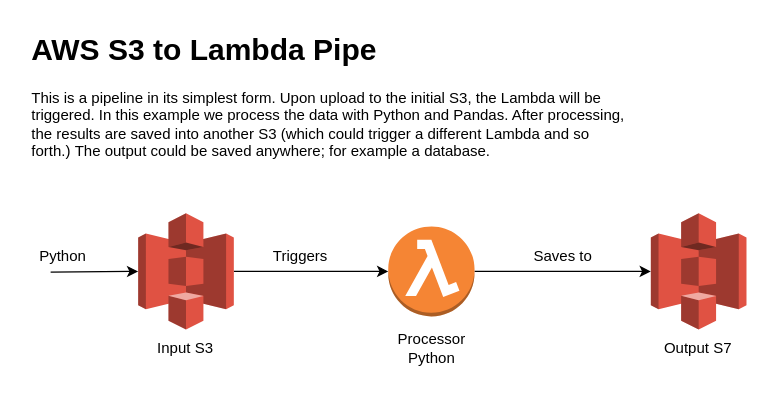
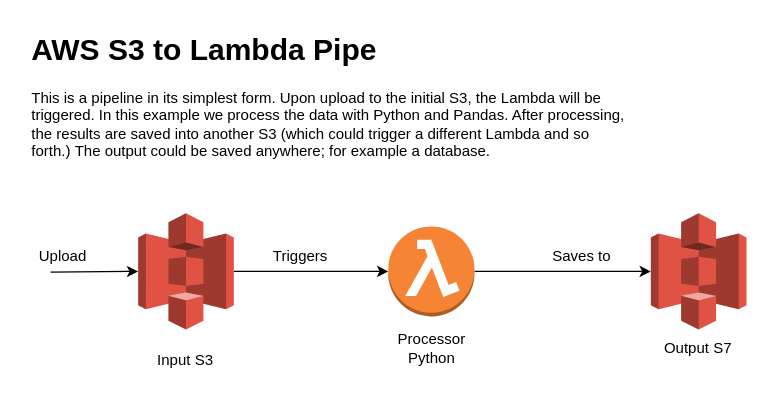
  <mxCell id="0" />
  <mxCell id="1" parent="0" />
  <mxCell id="2" style="edgeStyle=orthogonalEdgeStyle;rounded=0;orthogonalLoop=1;jettySize=auto;html=1;entryX=0;entryY=0.5;entryDx=0;entryDy=0;entryPerimeter=0;" edge="1" parent="1" source="3" target="6"><mxGeometry relative="1" as="geometry" /></mxCell>
  <mxCell id="3" value="" style="outlineConnect=0;dashed=0;verticalLabelPosition=bottom;verticalAlign=top;align=center;html=1;shape=mxgraph.aws3.s3;fillColor=#E05243;gradientColor=none;" vertex="1" parent="1"><mxGeometry x="110" y="170" width="76.5" height="93" as="geometry" /></mxCell>
  <mxCell id="4" value="" style="outlineConnect=0;dashed=0;verticalLabelPosition=bottom;verticalAlign=top;align=center;html=1;shape=mxgraph.aws3.s3;fillColor=#E05243;gradientColor=none;" vertex="1" parent="1"><mxGeometry x="520" y="170" width="76.5" height="93" as="geometry" /></mxCell>
  <mxCell id="5" style="edgeStyle=orthogonalEdgeStyle;rounded=0;orthogonalLoop=1;jettySize=auto;html=1;entryX=0;entryY=0.5;entryDx=0;entryDy=0;entryPerimeter=0;" edge="1" parent="1" source="6" target="4"><mxGeometry relative="1" as="geometry" /></mxCell>
  <mxCell id="6" value="" style="outlineConnect=0;dashed=0;verticalLabelPosition=bottom;verticalAlign=top;align=center;html=1;shape=mxgraph.aws3.lambda_function;fillColor=#F58534;gradientColor=none;" vertex="1" parent="1"><mxGeometry x="310" y="180.5" width="69" height="72" as="geometry" /></mxCell>
  <mxCell id="7" value="&lt;h1&gt;AWS S3 to Lambda Pipe&lt;/h1&gt;&lt;p&gt;This is a pipeline in its simplest form. Upon upload to the initial S3, the Lambda will be triggered. In this example we process the data with Python and Pandas. After processing, the results are saved into another S3 (which could trigger a different Lambda and so forth.)&amp;nbsp;&lt;span style=&quot;background-color: initial;&quot;&gt;The output could be saved anywhere; for example a database.&lt;/span&gt;&lt;/p&gt;" style="text;html=1;strokeColor=none;fillColor=none;spacing=5;spacingTop=-20;whiteSpace=wrap;overflow=hidden;rounded=0;" vertex="1" parent="1"><mxGeometry x="20" y="20" width="490" height="120" as="geometry" /></mxCell>
- <mxCell id="8" value="Input S3" style="text;html=1;strokeColor=none;fillColor=none;align=center;verticalAlign=middle;whiteSpace=wrap;rounded=0;" vertex="1" parent="1"><mxGeometry x="118.25" y="263" width="60" height="30" as="geometry" /></mxCell>
+ <mxCell id="8" value="Input S3" style="text;html=1;strokeColor=none;fillColor=none;align=center;verticalAlign=middle;whiteSpace=wrap;rounded=0;" vertex="1" parent="1"><mxGeometry x="118.25" y="273" width="60" height="30" as="geometry" /></mxCell>
  <mxCell id="9" value="Triggers&lt;span style=&quot;color: rgba(0, 0, 0, 0); font-family: monospace; font-size: 0px; text-align: start;&quot;&gt;%3CmxGraphModel%3E%3Croot%3E%3CmxCell%20id%3D%220%22%2F%3E%3CmxCell%20id%3D%221%22%20parent%3D%220%22%2F%3E%3CmxCell%20id%3D%222%22%20value%3D%22%22%20style%3D%22outlineConnect%3D0%3Bdashed%3D0%3BverticalLabelPosition%3Dbottom%3BverticalAlign%3Dtop%3Balign%3Dcenter%3Bhtml%3D1%3Bshape%3Dmxgraph.aws3.s3%3BfillColor%3D%23E05243%3BgradientColor%3Dnone%3B%22%20vertex%3D%221%22%20parent%3D%221%22%3E%3CmxGeometry%20x%3D%22300%22%20y%3D%22310%22%20width%3D%2276.5%22%20height%3D%2293%22%20as%3D%22geometry%22%2F%3E%3C%2FmxCell%3E%3C%2Froot%3E%3C%2FmxGraphModel%3E&lt;/span&gt;&lt;span style=&quot;color: rgba(0, 0, 0, 0); font-family: monospace; font-size: 0px; text-align: start;&quot;&gt;%3CmxGraphModel%3E%3Croot%3E%3CmxCell%20id%3D%220%22%2F%3E%3CmxCell%20id%3D%221%22%20parent%3D%220%22%2F%3E%3CmxCell%20id%3D%222%22%20value%3D%22%22%20style%3D%22outlineConnect%3D0%3Bdashed%3D0%3BverticalLabelPosition%3Dbottom%3BverticalAlign%3Dtop%3Balign%3Dcenter%3Bhtml%3D1%3Bshape%3Dmxgraph.aws3.s3%3BfillColor%3D%23E05243%3BgradientColor%3Dnone%3B%22%20vertex%3D%221%22%20parent%3D%221%22%3E%3CmxGeometry%20x%3D%22300%22%20y%3D%22310%22%20width%3D%2276.5%22%20height%3D%2293%22%20as%3D%22geometry%22%2F%3E%3C%2FmxCell%3E%3C%2Froot%3E%3C%2FmxGraphModel%3E&lt;/span&gt;" style="text;html=1;strokeColor=none;fillColor=none;align=center;verticalAlign=middle;whiteSpace=wrap;rounded=0;" vertex="1" parent="1"><mxGeometry x="210" y="190" width="60" height="30" as="geometry" /></mxCell>
  <mxCell id="10" value="Output S7" style="text;html=1;strokeColor=none;fillColor=none;align=center;verticalAlign=middle;whiteSpace=wrap;rounded=0;" vertex="1" parent="1"><mxGeometry x="528.25" y="263" width="60" height="30" as="geometry" /></mxCell>
  <mxCell id="11" value="Processor Python" style="text;html=1;strokeColor=none;fillColor=none;align=center;verticalAlign=middle;whiteSpace=wrap;rounded=0;" vertex="1" parent="1"><mxGeometry x="314.5" y="263" width="60" height="30" as="geometry" /></mxCell>
- <mxCell id="12" value="Saves to" style="text;html=1;strokeColor=none;fillColor=none;align=center;verticalAlign=middle;whiteSpace=wrap;rounded=0;" vertex="1" parent="1"><mxGeometry x="420" y="190" width="60" height="30" as="geometry" /></mxCell>
+ <mxCell id="12" value="Saves to" style="text;html=1;strokeColor=none;fillColor=none;align=center;verticalAlign=middle;whiteSpace=wrap;rounded=0;" vertex="1" parent="1"><mxGeometry x="435" y="190" width="60" height="30" as="geometry" /></mxCell>
  <mxCell id="13" value="" style="endArrow=classic;html=1;rounded=0;entryX=0;entryY=0.5;entryDx=0;entryDy=0;entryPerimeter=0;" edge="1" parent="1" target="3"><mxGeometry width="50" height="50" relative="1" as="geometry"><mxPoint x="40" y="217" as="sourcePoint" /><mxPoint x="320" y="210" as="targetPoint" /></mxGeometry></mxCell>
- <mxCell id="14" value="Python" style="text;html=1;strokeColor=none;fillColor=none;align=center;verticalAlign=middle;whiteSpace=wrap;rounded=0;" vertex="1" parent="1"><mxGeometry x="20" y="190" width="60" height="30" as="geometry" /></mxCell>
+ <mxCell id="14" value="Upload" style="text;html=1;strokeColor=none;fillColor=none;align=center;verticalAlign=middle;whiteSpace=wrap;rounded=0;" vertex="1" parent="1"><mxGeometry x="20" y="190" width="60" height="30" as="geometry" /></mxCell>
